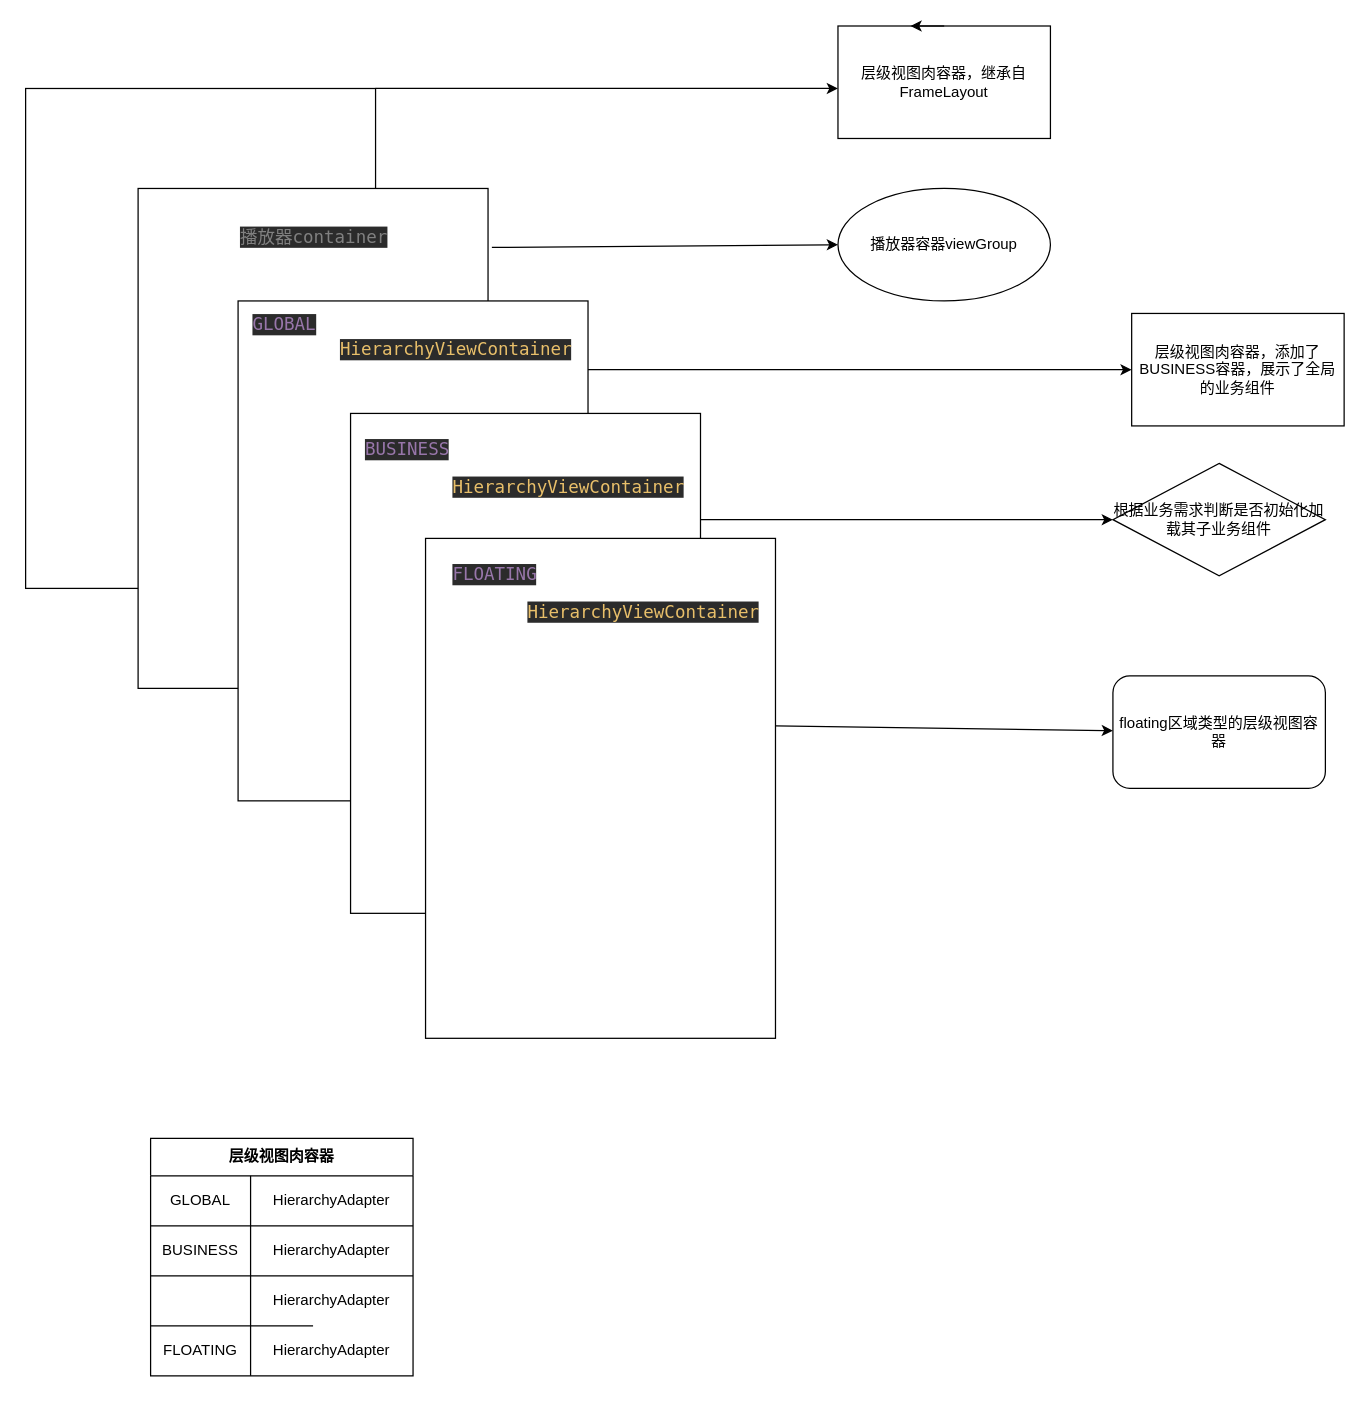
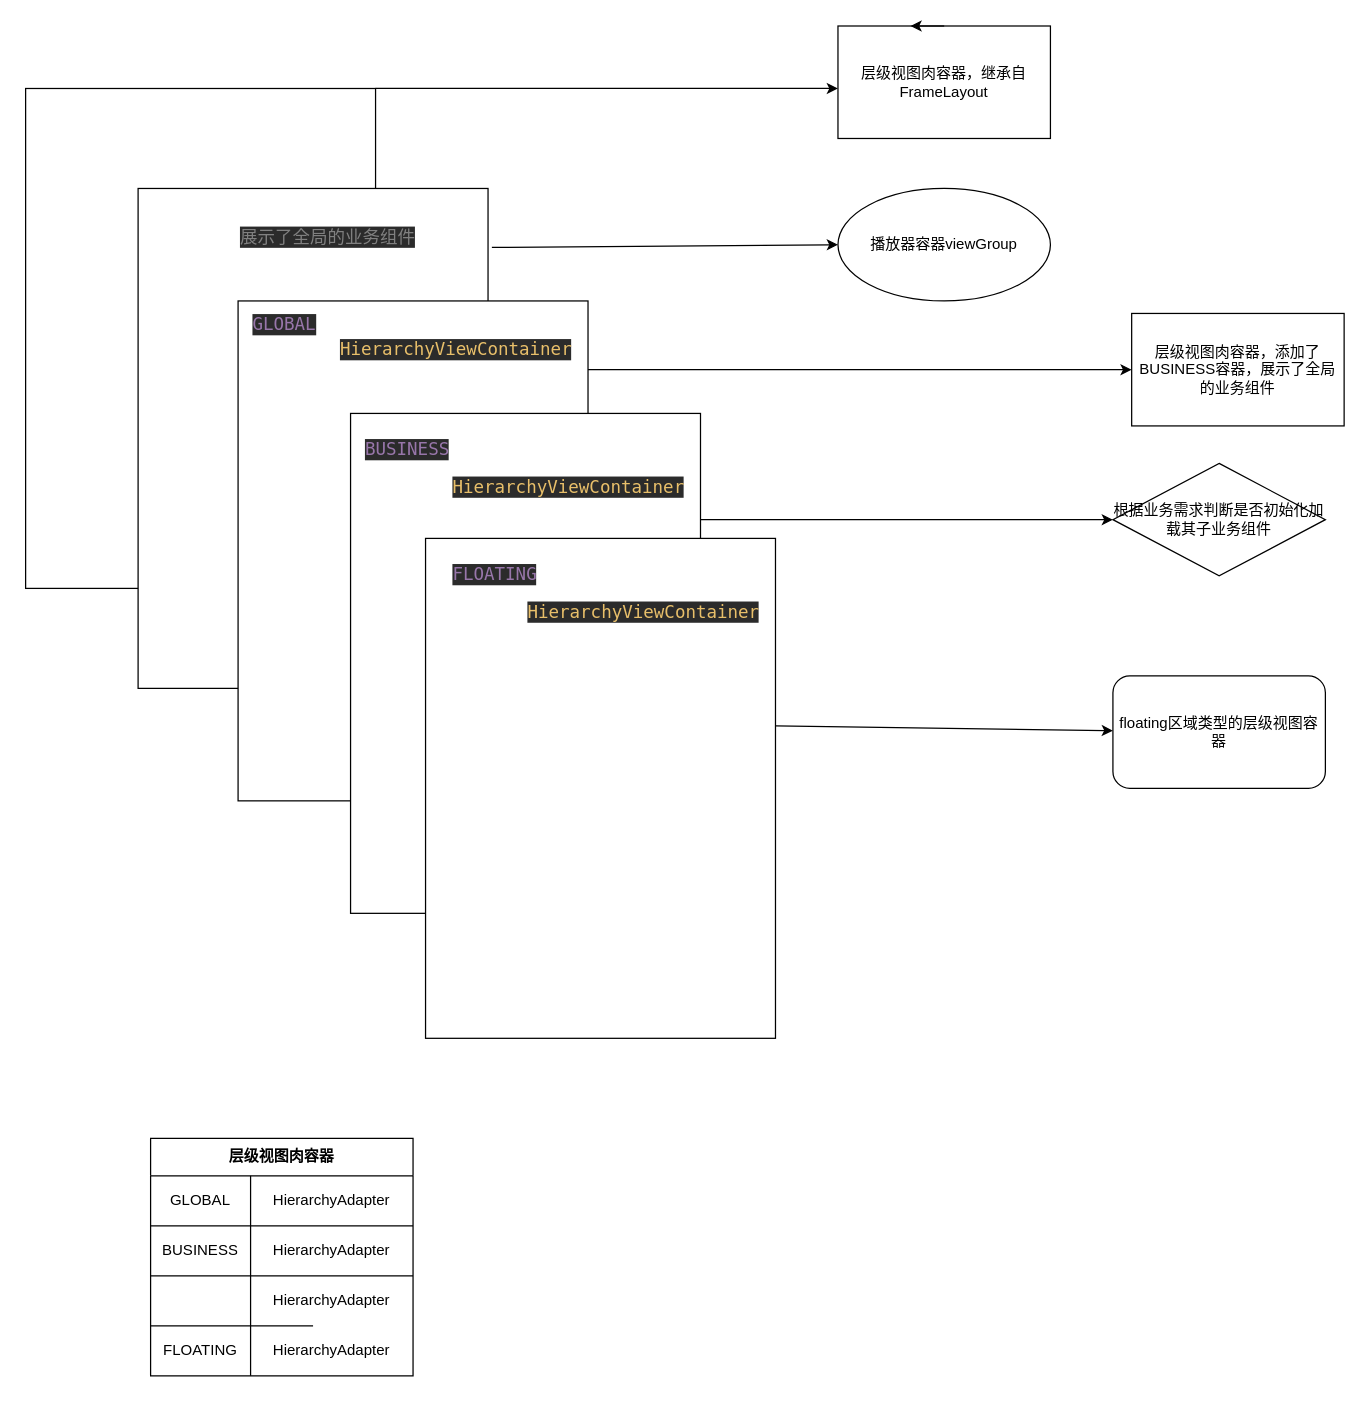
  <mxCell id="0" />
  <mxCell id="1" parent="0" />
  <mxCell id="2" style="edgeStyle=orthogonalEdgeStyle;rounded=0;orthogonalLoop=1;jettySize=auto;html=1;exitX=1;exitY=0;exitDx=0;exitDy=0;" parent="1" source="3" edge="1"><mxGeometry relative="1" as="geometry"><mxPoint x="670" y="70" as="targetPoint" /><Array as="points"><mxPoint x="410" y="70" /><mxPoint x="410" y="70" /></Array></mxGeometry></mxCell>
  <mxCell id="3" value="" style="whiteSpace=wrap;html=1;" parent="1" vertex="1"><mxGeometry x="20" y="70" width="280" height="400" as="geometry" /></mxCell>
  <mxCell id="4" value="" style="whiteSpace=wrap;html=1;" parent="1" vertex="1"><mxGeometry x="110" y="150" width="280" height="400" as="geometry" /></mxCell>
- <mxCell id="5" value="&lt;pre style=&quot;background-color: #2b2b2b ; color: #a9b7c6 ; font-family: &amp;quot;menlo&amp;quot; , monospace ; font-size: 10.5pt&quot;&gt;&lt;span style=&quot;color: #808080&quot;&gt;播放器container&lt;/span&gt;&lt;/pre&gt;" style="text;whiteSpace=wrap;html=1;" parent="1" vertex="1"><mxGeometry x="190" y="160" width="140" height="60" as="geometry" /></mxCell>
+ <mxCell id="5" value="&lt;pre style=&quot;background-color: #2b2b2b ; color: #a9b7c6 ; font-family: &amp;quot;menlo&amp;quot; , monospace ; font-size: 10.5pt&quot;&gt;&lt;span style=&quot;color: #808080&quot;&gt;展示了全局的业务组件&lt;/span&gt;&lt;/pre&gt;" style="text;whiteSpace=wrap;html=1;" parent="1" vertex="1"><mxGeometry x="190" y="160" width="140" height="60" as="geometry" /></mxCell>
  <mxCell id="6" value="" style="whiteSpace=wrap;html=1;" parent="1" vertex="1"><mxGeometry x="190" y="240" width="280" height="400" as="geometry" /></mxCell>
  <mxCell id="7" value="&lt;pre style=&quot;background-color: #2b2b2b ; color: #a9b7c6 ; font-family: &amp;quot;menlo&amp;quot; , monospace ; font-size: 10.5pt&quot;&gt;&lt;span style=&quot;color: #e8bf6a&quot;&gt;HierarchyViewContainer&lt;/span&gt;&lt;/pre&gt;" style="text;whiteSpace=wrap;html=1;" parent="1" vertex="1"><mxGeometry x="270" y="250" width="210" height="60" as="geometry" /></mxCell>
  <mxCell id="8" value="" style="whiteSpace=wrap;html=1;" parent="1" vertex="1"><mxGeometry x="280" y="330" width="280" height="400" as="geometry" /></mxCell>
  <mxCell id="9" value="&lt;pre style=&quot;background-color: #2b2b2b ; color: #a9b7c6 ; font-family: &amp;quot;menlo&amp;quot; , monospace ; font-size: 10.5pt&quot;&gt;&lt;span style=&quot;color: #e8bf6a&quot;&gt;HierarchyViewContainer&lt;/span&gt;&lt;/pre&gt;" style="text;whiteSpace=wrap;html=1;" parent="1" vertex="1"><mxGeometry x="360" y="360" width="210" height="60" as="geometry" /></mxCell>
  <mxCell id="10" value="&lt;pre style=&quot;background-color: #2b2b2b ; color: #a9b7c6 ; font-family: &amp;quot;menlo&amp;quot; , monospace ; font-size: 10.5pt&quot;&gt;&lt;span style=&quot;color: #9876aa&quot;&gt;GLOBAL&lt;/span&gt;&lt;/pre&gt;" style="text;whiteSpace=wrap;html=1;" parent="1" vertex="1"><mxGeometry x="200" y="230" width="80" height="60" as="geometry" /></mxCell>
  <mxCell id="11" value="&lt;pre style=&quot;background-color: #2b2b2b ; color: #a9b7c6 ; font-family: &amp;quot;menlo&amp;quot; , monospace ; font-size: 10.5pt&quot;&gt;&lt;span style=&quot;color: #9876aa&quot;&gt;BUSINESS&lt;/span&gt;&lt;/pre&gt;" style="text;whiteSpace=wrap;html=1;" parent="1" vertex="1"><mxGeometry x="290" y="330" width="90" height="60" as="geometry" /></mxCell>
  <mxCell id="12" value="" style="whiteSpace=wrap;html=1;" parent="1" vertex="1"><mxGeometry x="340" y="430" width="280" height="400" as="geometry" /></mxCell>
  <mxCell id="13" value="&lt;pre style=&quot;background-color: #2b2b2b ; color: #a9b7c6 ; font-family: &amp;quot;menlo&amp;quot; , monospace ; font-size: 10.5pt&quot;&gt;&lt;span style=&quot;color: #e8bf6a&quot;&gt;HierarchyViewContainer&lt;/span&gt;&lt;/pre&gt;" style="text;whiteSpace=wrap;html=1;" parent="1" vertex="1"><mxGeometry x="420" y="460" width="210" height="60" as="geometry" /></mxCell>
  <mxCell id="14" value="&lt;pre style=&quot;background-color: #2b2b2b ; color: #a9b7c6 ; font-family: &amp;quot;menlo&amp;quot; , monospace ; font-size: 10.5pt&quot;&gt;&lt;span style=&quot;color: #9876aa&quot;&gt;FLOATING&lt;/span&gt;&lt;/pre&gt;" style="text;whiteSpace=wrap;html=1;" parent="1" vertex="1"><mxGeometry x="360" y="430" width="90" height="60" as="geometry" /></mxCell>
  <mxCell id="15" value="层级视图肉容器，继承自FrameLayout" style="whiteSpace=wrap;html=1;" parent="1" vertex="1"><mxGeometry x="670" y="20" width="170" height="90" as="geometry" /></mxCell>
  <mxCell id="16" value="播放器容器viewGroup" style="ellipse;whiteSpace=wrap;html=1;" parent="1" vertex="1"><mxGeometry x="670" y="150" width="170" height="90" as="geometry" /></mxCell>
  <mxCell id="17" value="" style="endArrow=classic;html=1;entryX=0;entryY=0.5;entryDx=0;entryDy=0;exitX=1.011;exitY=0.118;exitDx=0;exitDy=0;exitPerimeter=0;" parent="1" source="4" target="16" edge="1"><mxGeometry width="50" height="50" relative="1" as="geometry"><mxPoint x="390" y="180" as="sourcePoint" /><mxPoint x="430" y="200" as="targetPoint" /></mxGeometry></mxCell>
  <mxCell id="18" style="edgeStyle=orthogonalEdgeStyle;rounded=0;orthogonalLoop=1;jettySize=auto;html=1;exitX=0.5;exitY=0;exitDx=0;exitDy=0;entryX=0.341;entryY=0.011;entryDx=0;entryDy=0;entryPerimeter=0;" parent="1" source="15" target="15" edge="1"><mxGeometry relative="1" as="geometry" /></mxCell>
  <mxCell id="19" value="层级视图肉容器，添加了BUSINESS容器，展示了全局的业务组件" style="whiteSpace=wrap;html=1;" parent="1" vertex="1"><mxGeometry x="905" y="250" width="170" height="90" as="geometry" /></mxCell>
  <mxCell id="20" value="" style="endArrow=classic;html=1;entryX=0;entryY=0.5;entryDx=0;entryDy=0;" parent="1" target="19" edge="1"><mxGeometry width="50" height="50" relative="1" as="geometry"><mxPoint x="470" y="295" as="sourcePoint" /><mxPoint x="520" y="250" as="targetPoint" /><Array as="points"><mxPoint x="530" y="295" /></Array></mxGeometry></mxCell>
  <mxCell id="21" value="根据业务需求判断是否初始化加载其子业务组件" style="rhombus;whiteSpace=wrap;html=1;" parent="1" vertex="1"><mxGeometry x="890" y="370" width="170" height="90" as="geometry" /></mxCell>
  <mxCell id="22" value="" style="endArrow=classic;html=1;entryX=0;entryY=0.5;entryDx=0;entryDy=0;" parent="1" target="21" edge="1"><mxGeometry width="50" height="50" relative="1" as="geometry"><mxPoint x="560" y="415" as="sourcePoint" /><mxPoint x="610" y="365" as="targetPoint" /></mxGeometry></mxCell>
  <mxCell id="23" value="floating区域类型的层级视图容器" style="whiteSpace=wrap;html=1;rounded=1;" parent="1" vertex="1"><mxGeometry x="890" y="540" width="170" height="90" as="geometry" /></mxCell>
  <mxCell id="24" value="" style="endArrow=classic;html=1;" parent="1" target="23" edge="1"><mxGeometry width="50" height="50" relative="1" as="geometry"><mxPoint x="620" y="580" as="sourcePoint" /><mxPoint x="780" y="560" as="targetPoint" /><Array as="points" /></mxGeometry></mxCell>
  <mxCell id="25" value="层级视图肉容器" style="shape=table;html=1;whiteSpace=wrap;startSize=30;container=1;collapsible=0;childLayout=tableLayout;fontStyle=1;align=center;" vertex="1" parent="1"><mxGeometry x="120" y="910" width="210" height="190" as="geometry" /></mxCell>
  <mxCell id="26" value="" style="shape=partialRectangle;html=1;whiteSpace=wrap;collapsible=0;dropTarget=0;pointerEvents=0;fillColor=none;top=0;left=0;bottom=0;right=0;points=[[0,0.5],[1,0.5]];portConstraint=eastwest;" vertex="1" parent="25"><mxGeometry y="30" width="210" height="40" as="geometry" /></mxCell>
  <mxCell id="27" value="GLOBAL" style="shape=partialRectangle;html=1;whiteSpace=wrap;connectable=0;fillColor=none;top=0;left=0;bottom=0;right=0;overflow=hidden;" vertex="1" parent="26"><mxGeometry width="80" height="40" as="geometry" /></mxCell>
  <mxCell id="28" value="HierarchyAdapter" style="shape=partialRectangle;html=1;whiteSpace=wrap;connectable=0;fillColor=none;top=0;left=0;bottom=0;right=0;overflow=hidden;" vertex="1" parent="26"><mxGeometry x="80" width="130" height="40" as="geometry" /></mxCell>
  <mxCell id="29" value="" style="shape=partialRectangle;html=1;whiteSpace=wrap;collapsible=0;dropTarget=0;pointerEvents=0;fillColor=none;top=0;left=0;bottom=0;right=0;points=[[0,0.5],[1,0.5]];portConstraint=eastwest;" vertex="1" parent="25"><mxGeometry y="70" width="210" height="40" as="geometry" /></mxCell>
  <mxCell id="30" value="BUSINESS" style="shape=partialRectangle;html=1;whiteSpace=wrap;connectable=0;fillColor=none;top=0;left=0;bottom=0;right=0;overflow=hidden;" vertex="1" parent="29"><mxGeometry width="80" height="40" as="geometry" /></mxCell>
  <mxCell id="31" value="&lt;span&gt;HierarchyAdapter&lt;/span&gt;" style="shape=partialRectangle;html=1;whiteSpace=wrap;connectable=0;fillColor=none;top=0;left=0;bottom=0;right=0;overflow=hidden;" vertex="1" parent="29"><mxGeometry x="80" width="130" height="40" as="geometry" /></mxCell>
  <mxCell id="32" value="" style="shape=partialRectangle;html=1;whiteSpace=wrap;collapsible=0;dropTarget=0;pointerEvents=0;fillColor=none;top=0;left=0;bottom=0;right=0;points=[[0,0.5],[1,0.5]];portConstraint=eastwest;" vertex="1" parent="25"><mxGeometry y="110" width="210" height="40" as="geometry" /></mxCell>
  <mxCell id="33" value="HierarchyAdapter" style="shape=partialRectangle;html=1;whiteSpace=wrap;connectable=0;fillColor=none;top=0;left=0;bottom=0;right=0;overflow=hidden;" vertex="1" parent="32"><mxGeometry x="80" width="130" height="40" as="geometry" /></mxCell>
  <mxCell id="34" style="shape=partialRectangle;html=1;whiteSpace=wrap;collapsible=0;dropTarget=0;pointerEvents=0;fillColor=none;top=0;left=0;bottom=0;right=0;points=[[0,0.5],[1,0.5]];portConstraint=eastwest;" vertex="1" parent="25"><mxGeometry y="150" width="210" height="40" as="geometry" /></mxCell>
  <mxCell id="35" value="FLOATING" style="shape=partialRectangle;html=1;whiteSpace=wrap;connectable=0;fillColor=none;top=0;left=0;bottom=0;right=0;overflow=hidden;" vertex="1" parent="34"><mxGeometry width="80" height="40" as="geometry" /></mxCell>
  <mxCell id="36" value="&lt;span&gt;HierarchyAdapter&lt;/span&gt;" style="shape=partialRectangle;html=1;whiteSpace=wrap;connectable=0;fillColor=none;top=0;left=0;bottom=0;right=0;overflow=hidden;" vertex="1" parent="34"><mxGeometry x="80" width="130" height="40" as="geometry" /></mxCell>
